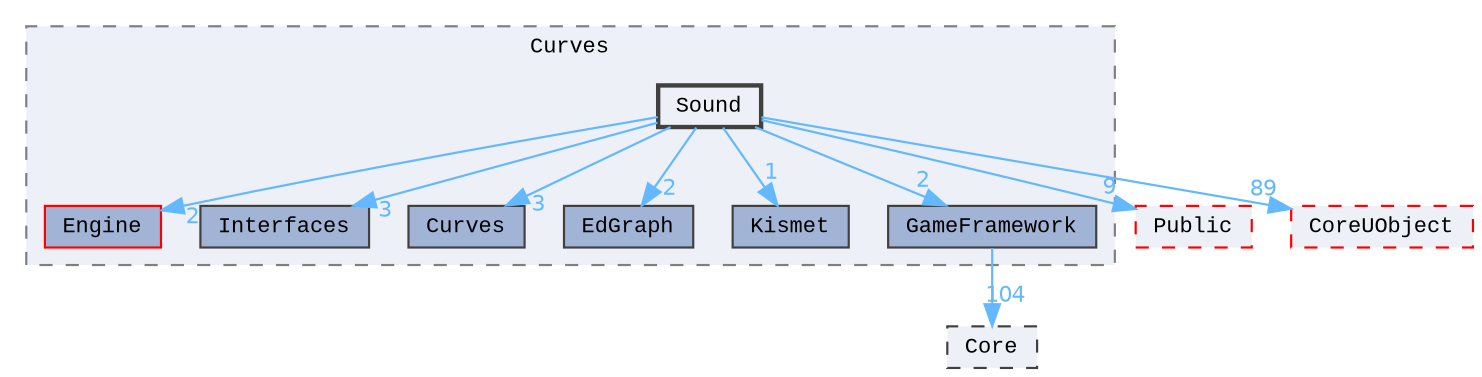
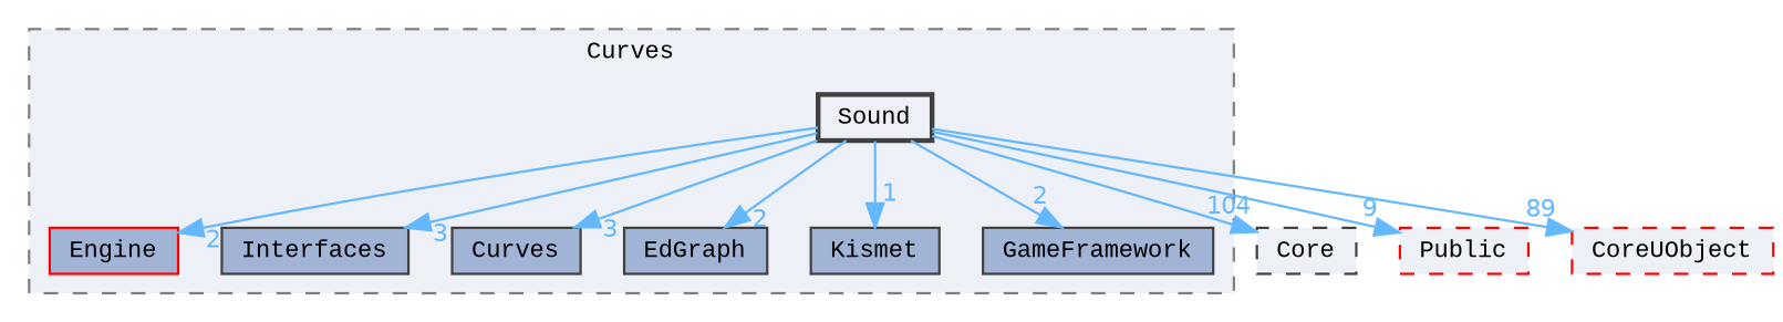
  digraph {
    compound=true
    fontname="Liberation Mono"
    node [color=grey25 fillcolor="#a2b4d6" fontname="Liberation Mono" fontsize=10 shape=box style=filled]
    edge [color=steelblue1 fontcolor=steelblue1 fontname="Liberation Mono" fontsize=10 headlabel=2 labeldistance=1.5 labelfontname=Helvetica labelfontsize=10]
    n1 [color=red height=0.2 label=Engine width=0.4]
    n2 [height=0.2 label=Interfaces width=0.4]
    n3 [height=0.2 label=Curves width=0.4]
    n4 [height=0.2 label=EdGraph width=0.4]
    n5 [height=0.2 label=Kismet width=0.4]
    n6 [height=0.2 label=GameFramework width=0.4]
    n7 [fillcolor="#edf0f7" height=0.2 label=Sound style="filled,bold" width=0.4]
    n8 [fillcolor="#edf0f7" height=0.2 label=Core style="filled,dashed" width=0.4]
    n9 [color=red fillcolor="#edf0f7" height=0.2 label=Public style="filled,dashed" width=0.4]
    n10 [color=red fillcolor="#edf0f7" height=0.2 label=CoreUObject style="filled,dashed" width=0.4]
    subgraph cluster_1 {
      bgcolor="#edf0f7"
      fontsize=10
      label=Curves
      pencolor=grey50
      style="filled,dashed"
      n1
      n2
      n3
      n4
      n5
      n6
      n7
    }
    n7 -> n1
    n7 -> n2 [headlabel=3]
    n7 -> n3 [headlabel=3]
    n7 -> n4
    n7 -> n5 [headlabel=1]
    n7 -> n6
-   n6 -> n8 [headlabel=104]
+   n7 -> n8 [headlabel=104]
    n7 -> n9 [headlabel=9]
    n7 -> n10 [headlabel=89]
  }
